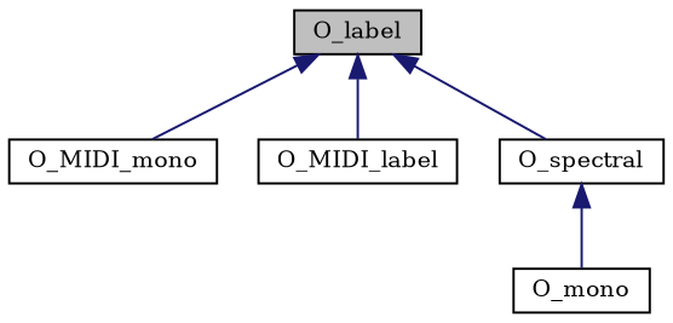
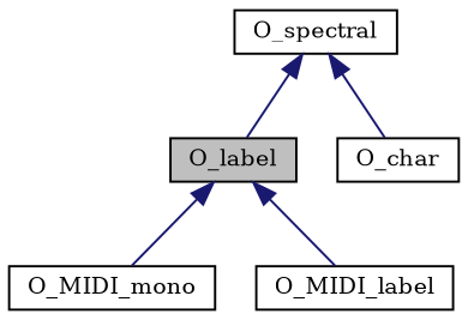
  digraph {
    fontname="DejaVu Serif"
    node [color=black fontname="DejaVu Serif" fontsize=10 shape=record]
    edge [color=midnightblue dir=back fontname="DejaVu Serif" fontsize=10 labelfontname=FreeSans labelfontsize=10 style=solid]
    n1 [fillcolor=grey75 fontcolor=black height=0.2 label=O_label style=filled width=0.4]
    n2 [height=0.2 label=O_MIDI_mono width=0.4]
    n3 [height=0.2 label=O_MIDI_label width=0.4]
    n4 [height=0.2 label=O_spectral width=0.4]
-   n5 [height=0.2 label=O_mono width=0.4]
+   n5 [height=0.2 label=O_char width=0.4]
    n1 -> n2
    n1 -> n3
-   n1 -> n4
+   n4 -> n1
    n4 -> n5
  }
